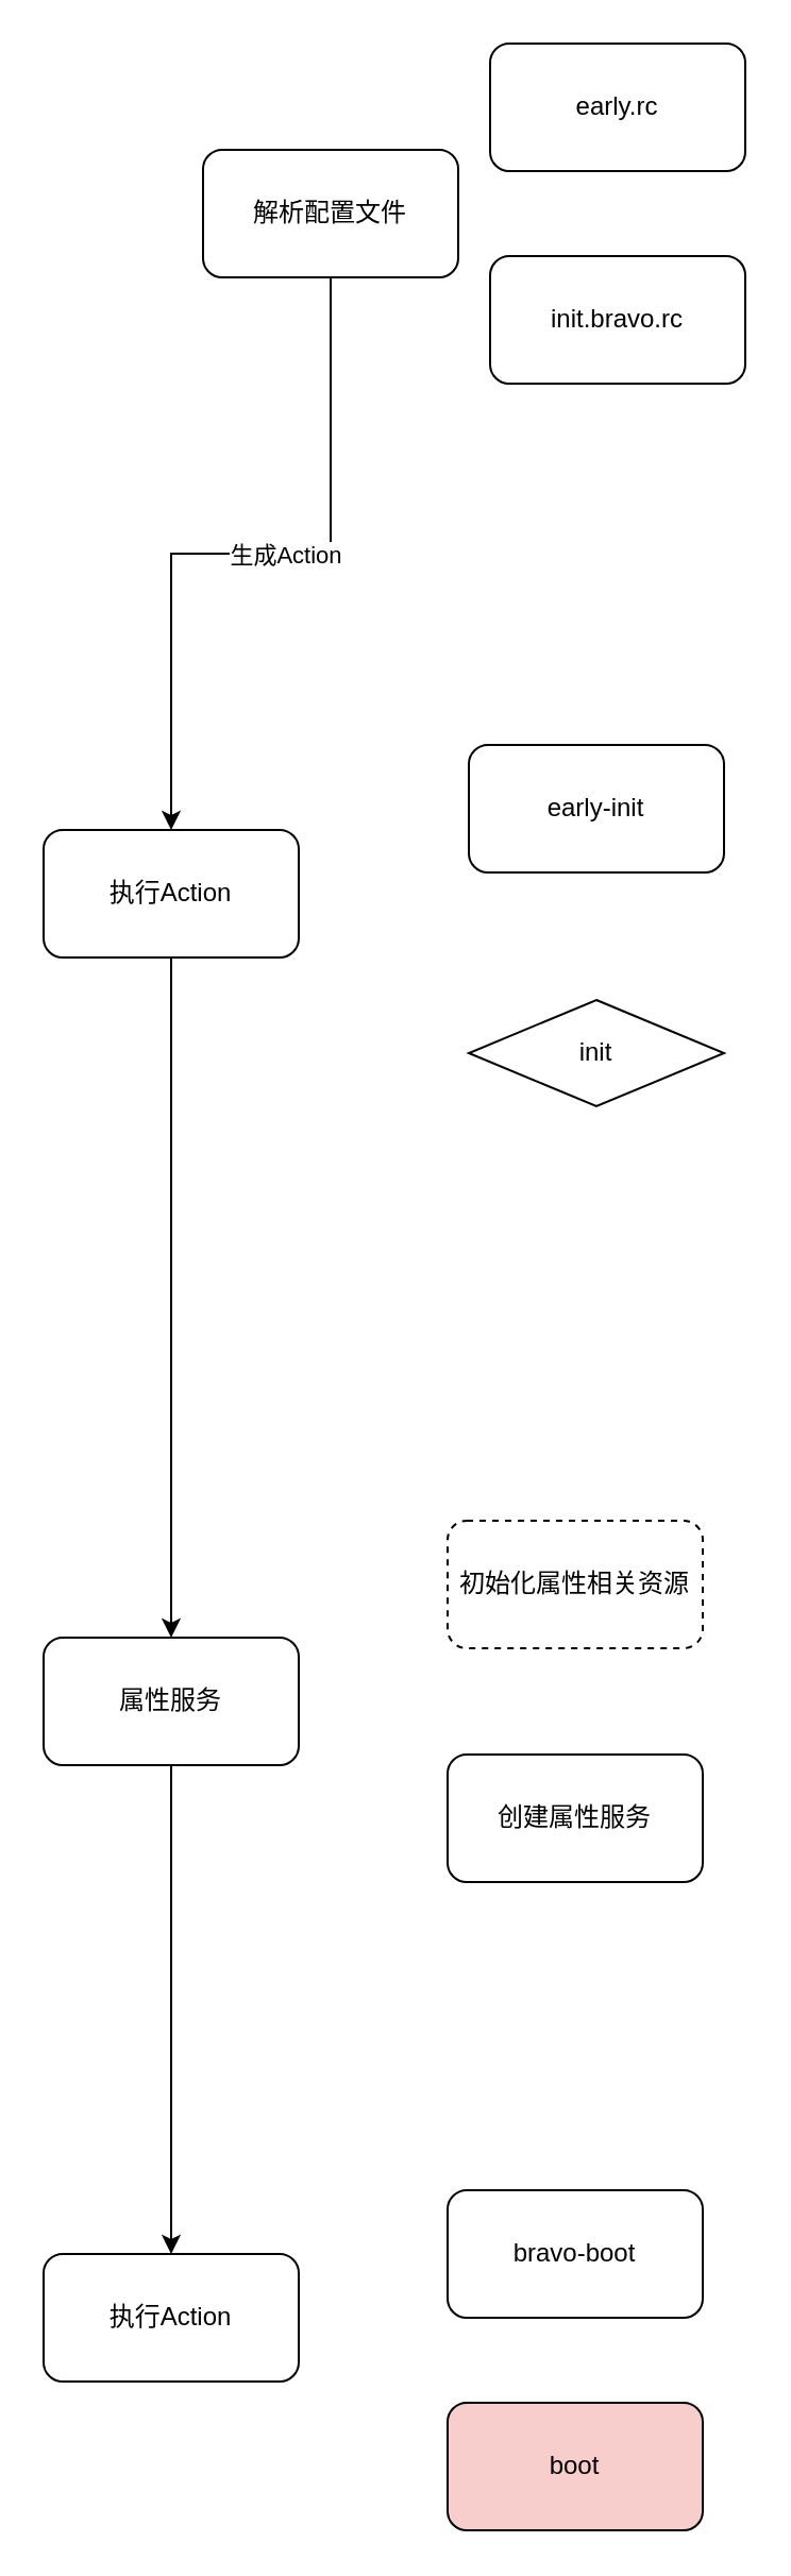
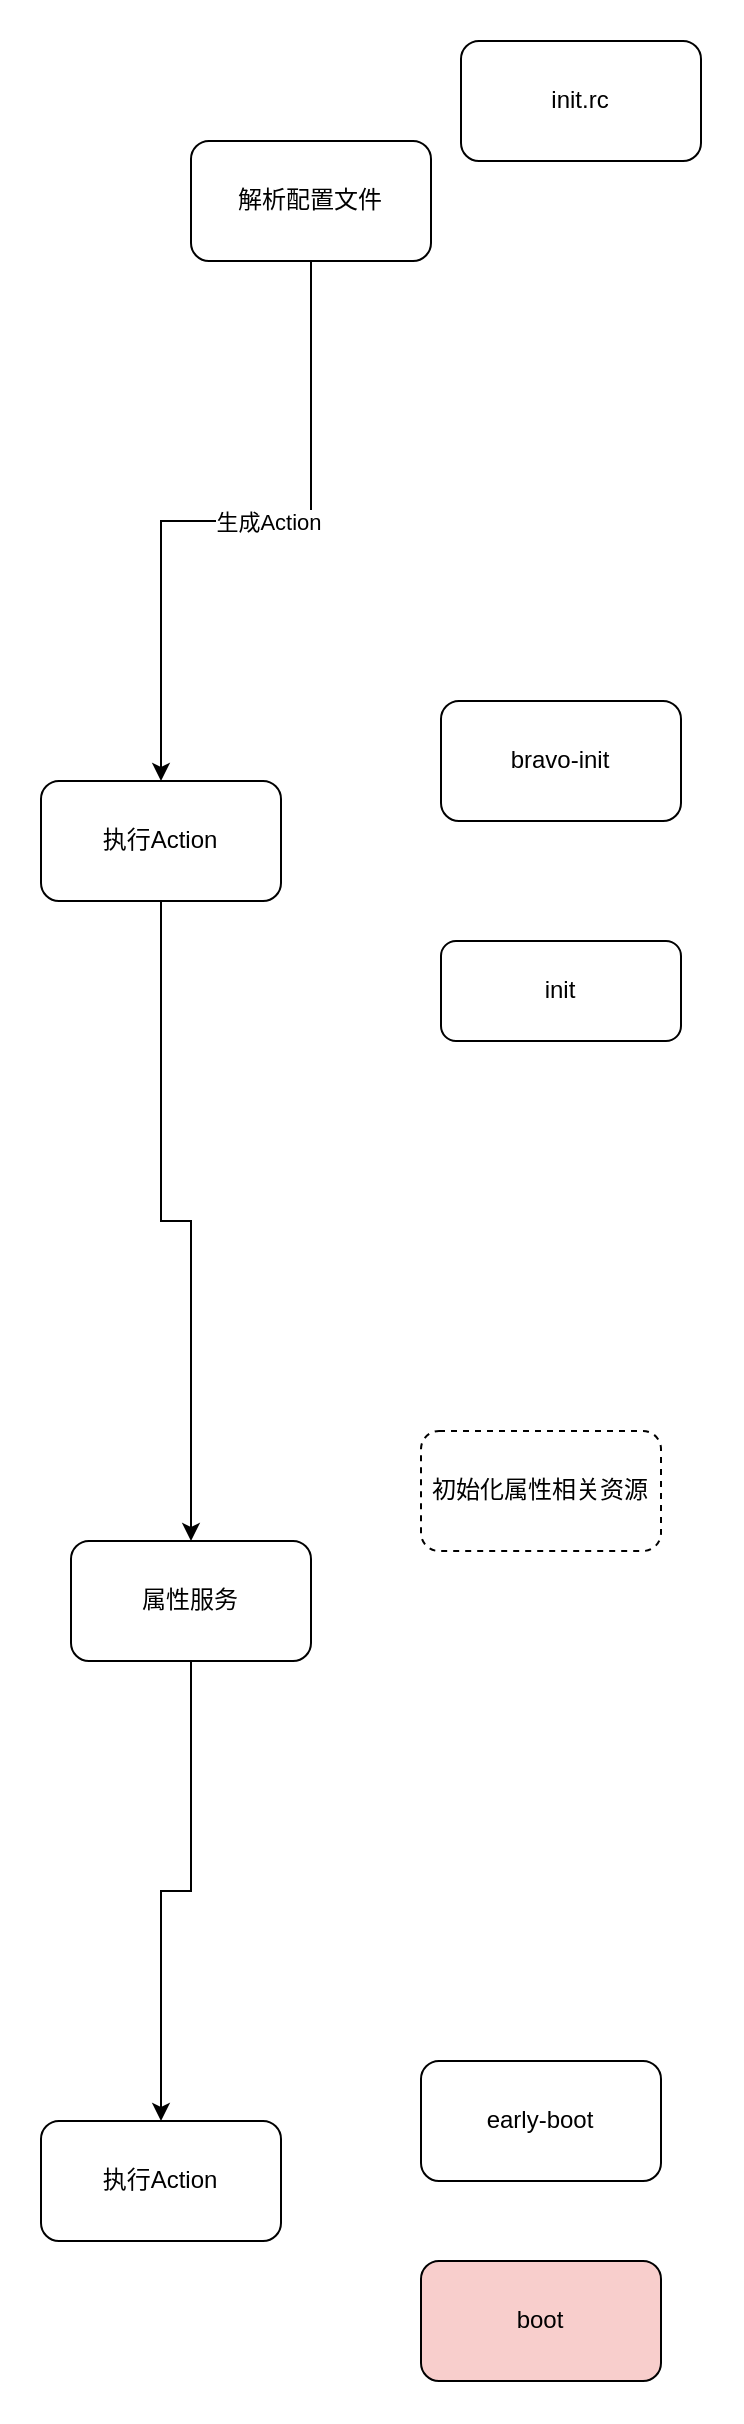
  <mxCell id="0" />
  <mxCell id="1" parent="0" />
  <mxCell id="2" style="edgeStyle=orthogonalEdgeStyle;rounded=0;orthogonalLoop=1;jettySize=auto;html=1;" edge="1" parent="1" source="4" target="6"><mxGeometry relative="1" as="geometry" /></mxCell>
  <mxCell id="3" value="生成Action" style="edgeLabel;html=1;align=center;verticalAlign=middle;resizable=0;points=[];" vertex="1" connectable="0" parent="2"><mxGeometry x="-0.092" relative="1" as="geometry"><mxPoint as="offset" /></mxGeometry></mxCell>
  <mxCell id="4" value="解析配置文件" style="rounded=1;whiteSpace=wrap;html=1;" vertex="1" parent="1"><mxGeometry x="95" y="70" width="120" height="60" as="geometry" /></mxCell>
  <mxCell id="5" style="edgeStyle=orthogonalEdgeStyle;rounded=0;orthogonalLoop=1;jettySize=auto;html=1;" edge="1" parent="1" source="6" target="12"><mxGeometry relative="1" as="geometry" /></mxCell>
  <mxCell id="6" value="执行Action" style="rounded=1;whiteSpace=wrap;html=1;" vertex="1" parent="1"><mxGeometry x="20" y="390" width="120" height="60" as="geometry" /></mxCell>
- <mxCell id="7" value="early-init" style="rounded=1;whiteSpace=wrap;html=1;" vertex="1" parent="1"><mxGeometry x="220" y="350" width="120" height="60" as="geometry" /></mxCell>
- <mxCell id="8" value="init" style="rhombus;whiteSpace=wrap;html=1;" vertex="1" parent="1"><mxGeometry x="220" y="470" width="120" height="50" as="geometry" /></mxCell>
- <mxCell id="9" value="bravo-boot" style="rounded=1;whiteSpace=wrap;html=1;" vertex="1" parent="1"><mxGeometry x="210" y="1030" width="120" height="60" as="geometry" /></mxCell>
+ <mxCell id="7" value="bravo-init" style="rounded=1;whiteSpace=wrap;html=1;" vertex="1" parent="1"><mxGeometry x="220" y="350" width="120" height="60" as="geometry" /></mxCell>
+ <mxCell id="8" value="init" style="rounded=1;whiteSpace=wrap;html=1;" vertex="1" parent="1"><mxGeometry x="220" y="470" width="120" height="50" as="geometry" /></mxCell>
+ <mxCell id="9" value="early-boot" style="rounded=1;whiteSpace=wrap;html=1;" vertex="1" parent="1"><mxGeometry x="210" y="1030" width="120" height="60" as="geometry" /></mxCell>
  <mxCell id="10" value="boot" style="rounded=1;whiteSpace=wrap;html=1;fillColor=#f8cecc;" vertex="1" parent="1"><mxGeometry x="210" y="1130" width="120" height="60" as="geometry" /></mxCell>
  <mxCell id="11" style="edgeStyle=orthogonalEdgeStyle;rounded=0;orthogonalLoop=1;jettySize=auto;html=1;entryX=0.5;entryY=0;entryDx=0;entryDy=0;" edge="1" parent="1" source="12" target="15"><mxGeometry relative="1" as="geometry" /></mxCell>
- <mxCell id="12" value="属性服务" style="rounded=1;whiteSpace=wrap;html=1;" vertex="1" parent="1"><mxGeometry x="20" y="770" width="120" height="60" as="geometry" /></mxCell>
+ <mxCell id="12" value="属性服务" style="rounded=1;whiteSpace=wrap;html=1;" vertex="1" parent="1"><mxGeometry x="35" y="770" width="120" height="60" as="geometry" /></mxCell>
  <mxCell id="13" value="初始化属性相关资源" style="rounded=1;whiteSpace=wrap;html=1;dashed=1;" vertex="1" parent="1"><mxGeometry x="210" y="715" width="120" height="60" as="geometry" /></mxCell>
- <mxCell id="14" value="创建属性服务" style="rounded=1;whiteSpace=wrap;html=1;" vertex="1" parent="1"><mxGeometry x="210" y="825" width="120" height="60" as="geometry" /></mxCell>
  <mxCell id="15" value="执行Action" style="rounded=1;whiteSpace=wrap;html=1;" vertex="1" parent="1"><mxGeometry x="20" y="1060" width="120" height="60" as="geometry" /></mxCell>
- <mxCell id="16" value="early.rc" style="rounded=1;whiteSpace=wrap;html=1;" vertex="1" parent="1"><mxGeometry x="230" y="20" width="120" height="60" as="geometry" /></mxCell>
- <mxCell id="17" value="init.bravo.rc" style="rounded=1;whiteSpace=wrap;html=1;" vertex="1" parent="1"><mxGeometry x="230" y="120" width="120" height="60" as="geometry" /></mxCell>
+ <mxCell id="16" value="init.rc" style="rounded=1;whiteSpace=wrap;html=1;" vertex="1" parent="1"><mxGeometry x="230" y="20" width="120" height="60" as="geometry" /></mxCell>
